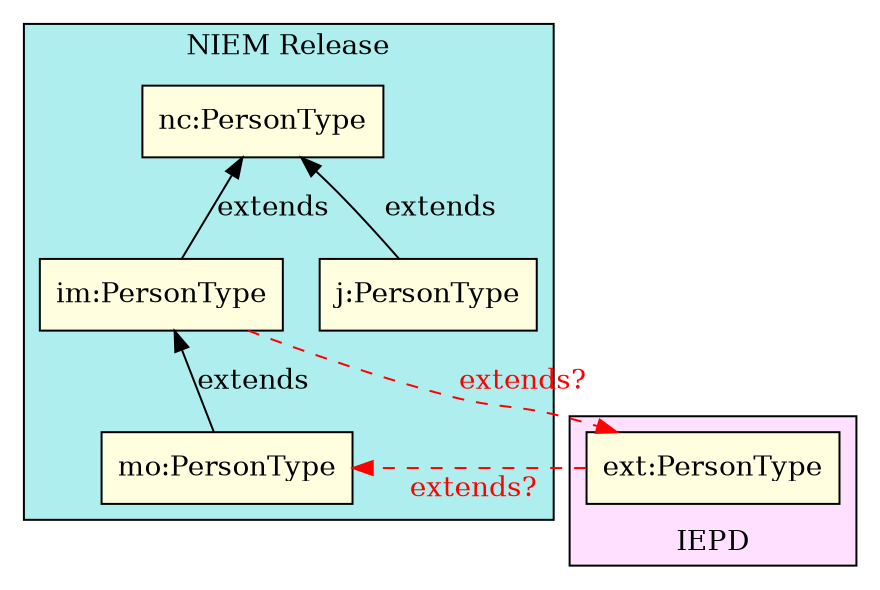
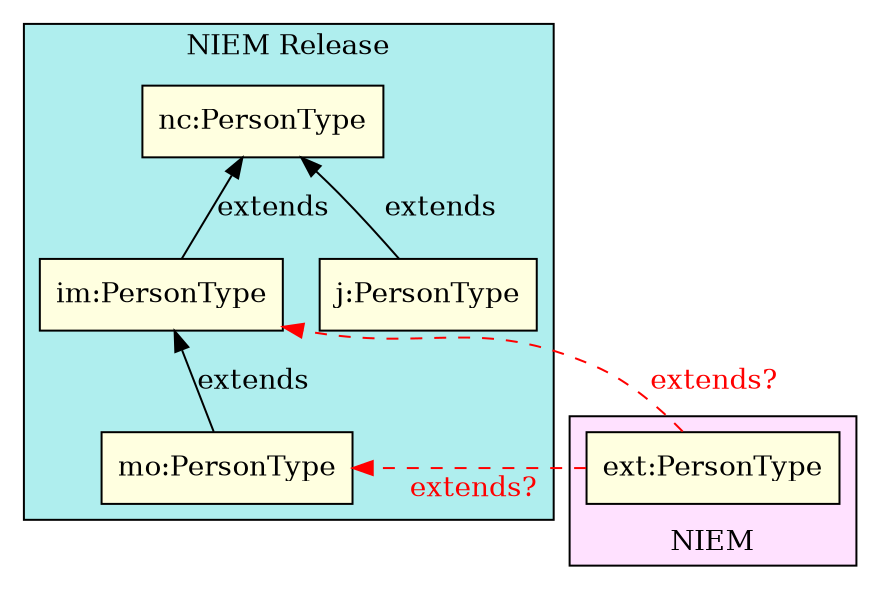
  digraph {
    labelloc=b
    rankdir=BT
    style="filled,solid"
    node [fillcolor=lightyellow shape=rectangle style=filled]
    n1 [label="nc:PersonType"]
    n2 [label="im:PersonType"]
    n3 [label="j:PersonType"]
    n4 [label="mo:PersonType"]
    n5 [label="ext:PersonType"]
    subgraph cluster_1 {
      fillcolor=paleturquoise
      label="NIEM Release"
      style=filled
      n1
      n2
      n3
      n4
    }
    subgraph cluster_2 {
      fillcolor=thistle1
-     label=IEPD
+     label=NIEM
      labelloc=t
      rank=min
      style=filled
      n5
    }
    n2 -> n1 [label=extends]
    n3 -> n1 [label="  extends"]
    n4 -> n2 [label=extends]
-   n2 -> n5 [color=red fontcolor=red label=" extends?" style=dashed]
+   n5 -> n2 [color=red fontcolor=red label=" extends?" style=dashed]
    n5 -> n4 [color=red fontcolor=red label=" extends?" style=dashed]
  }
